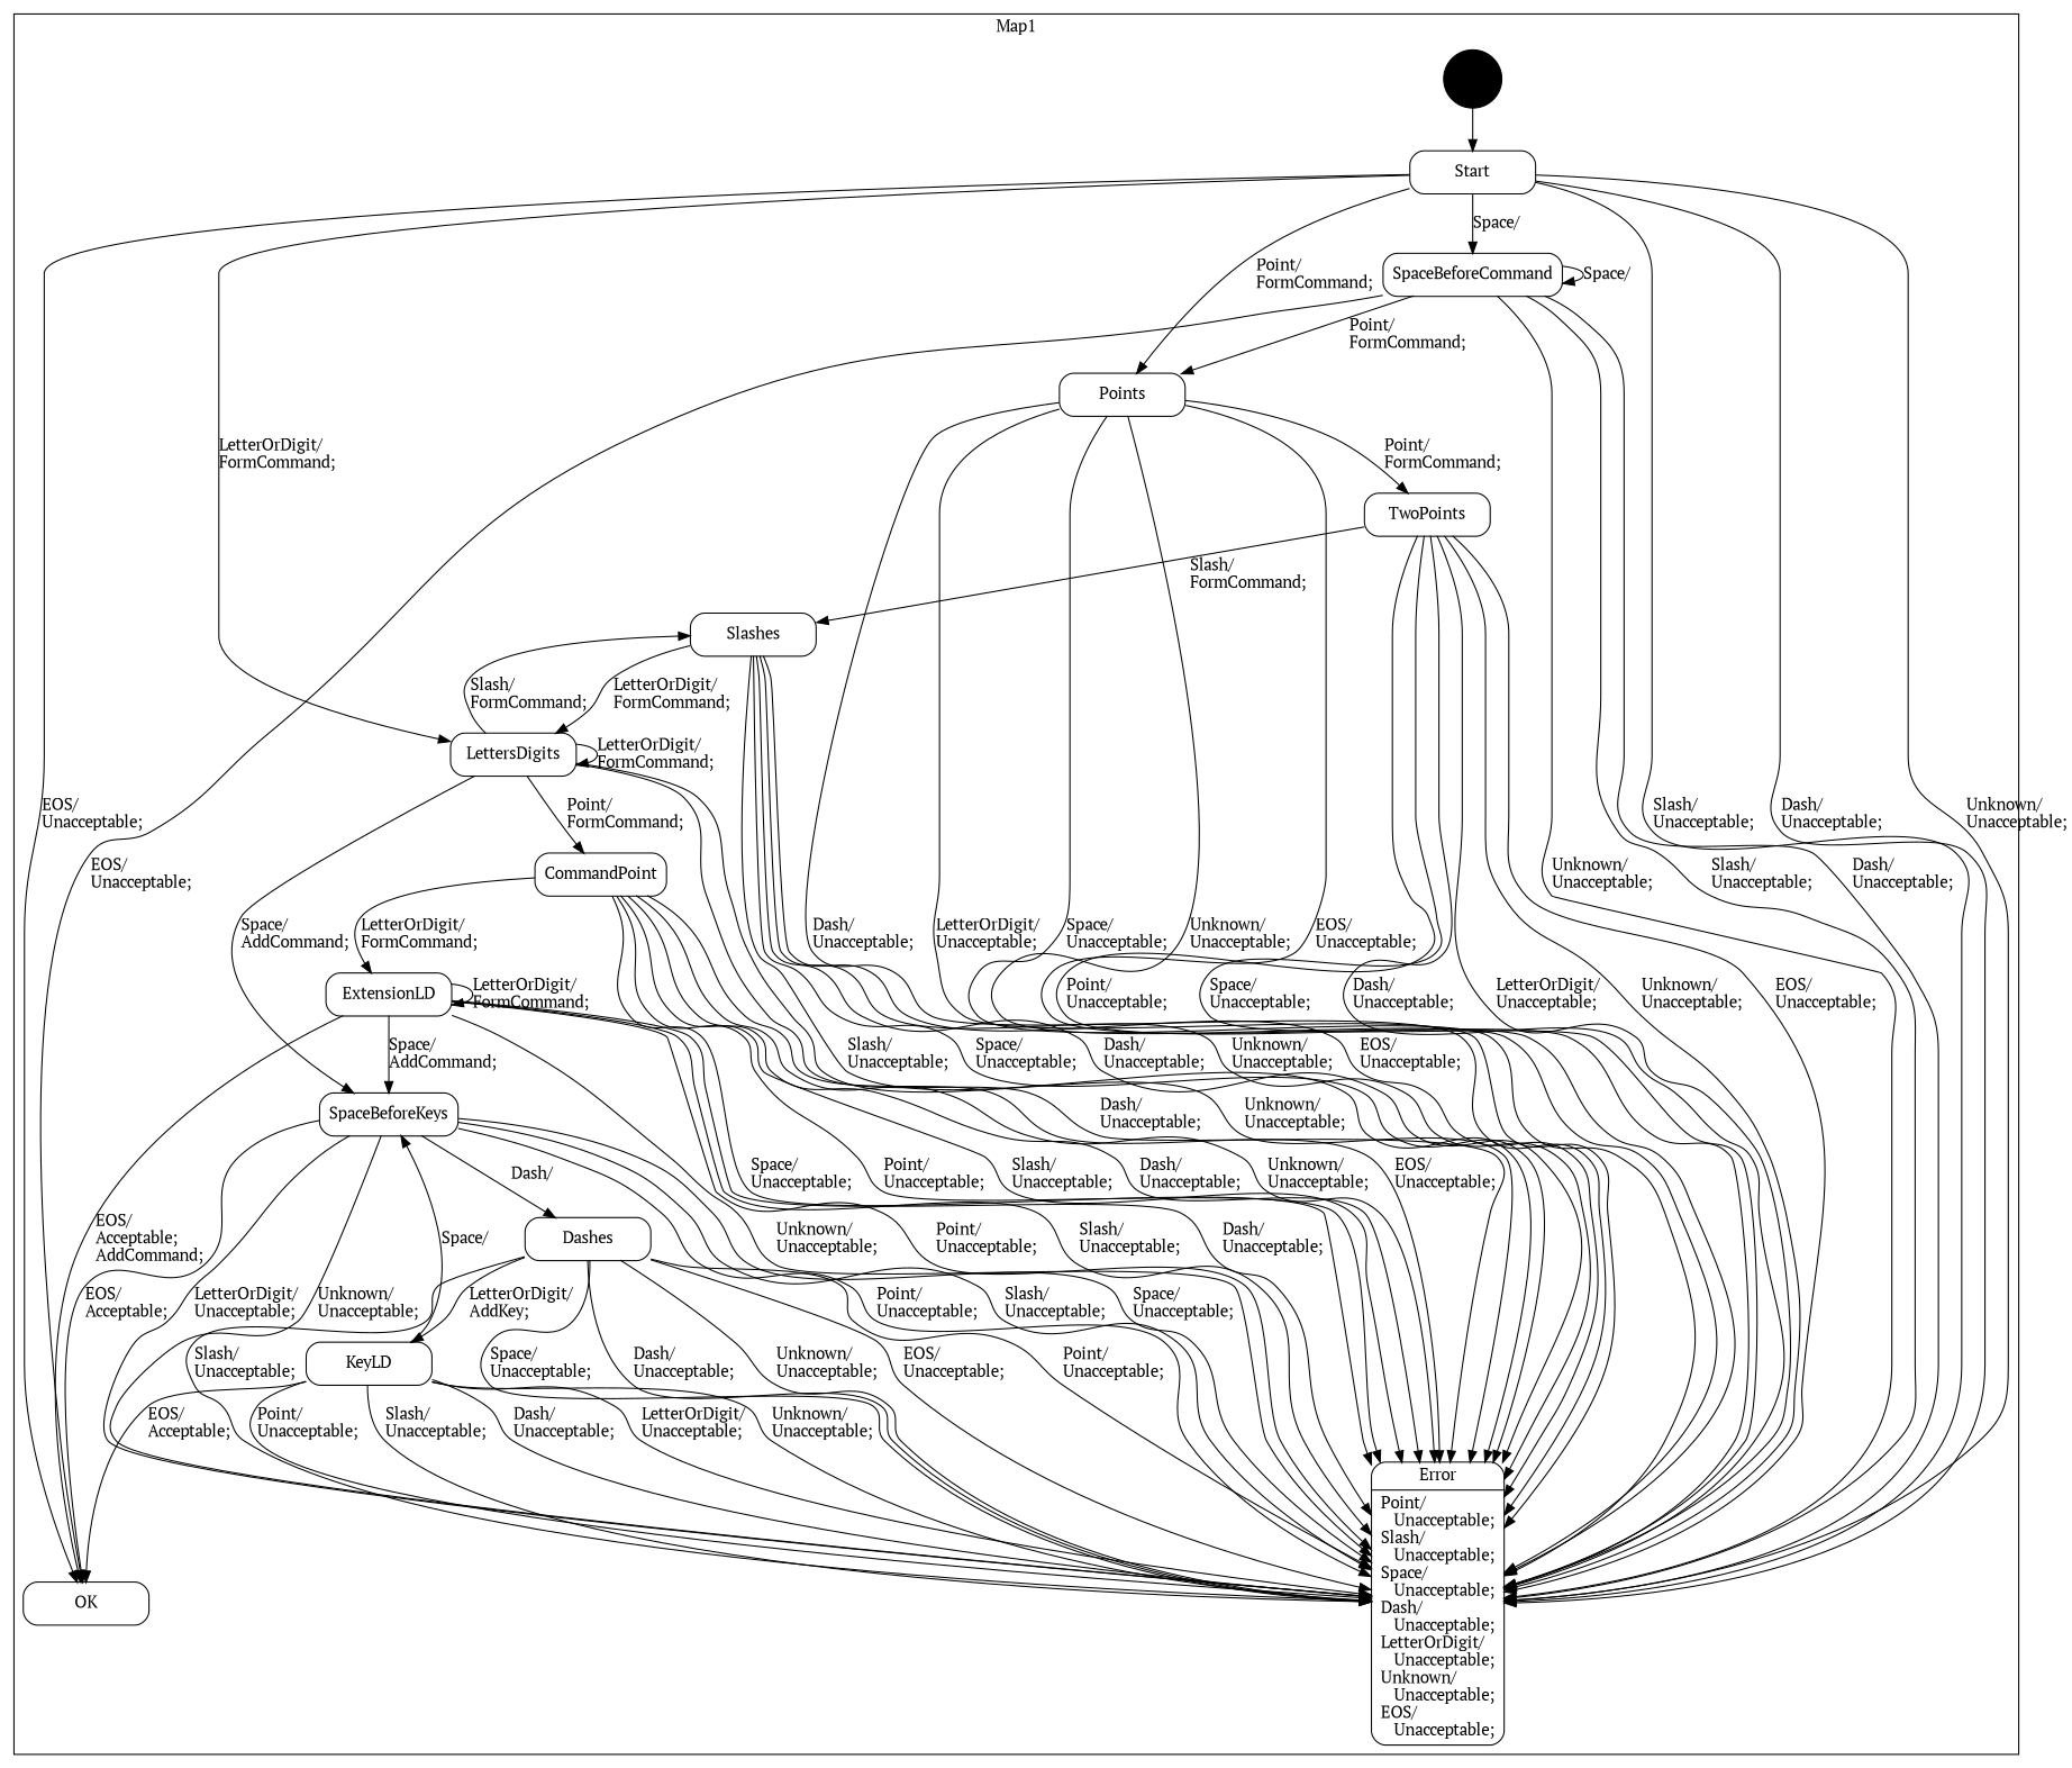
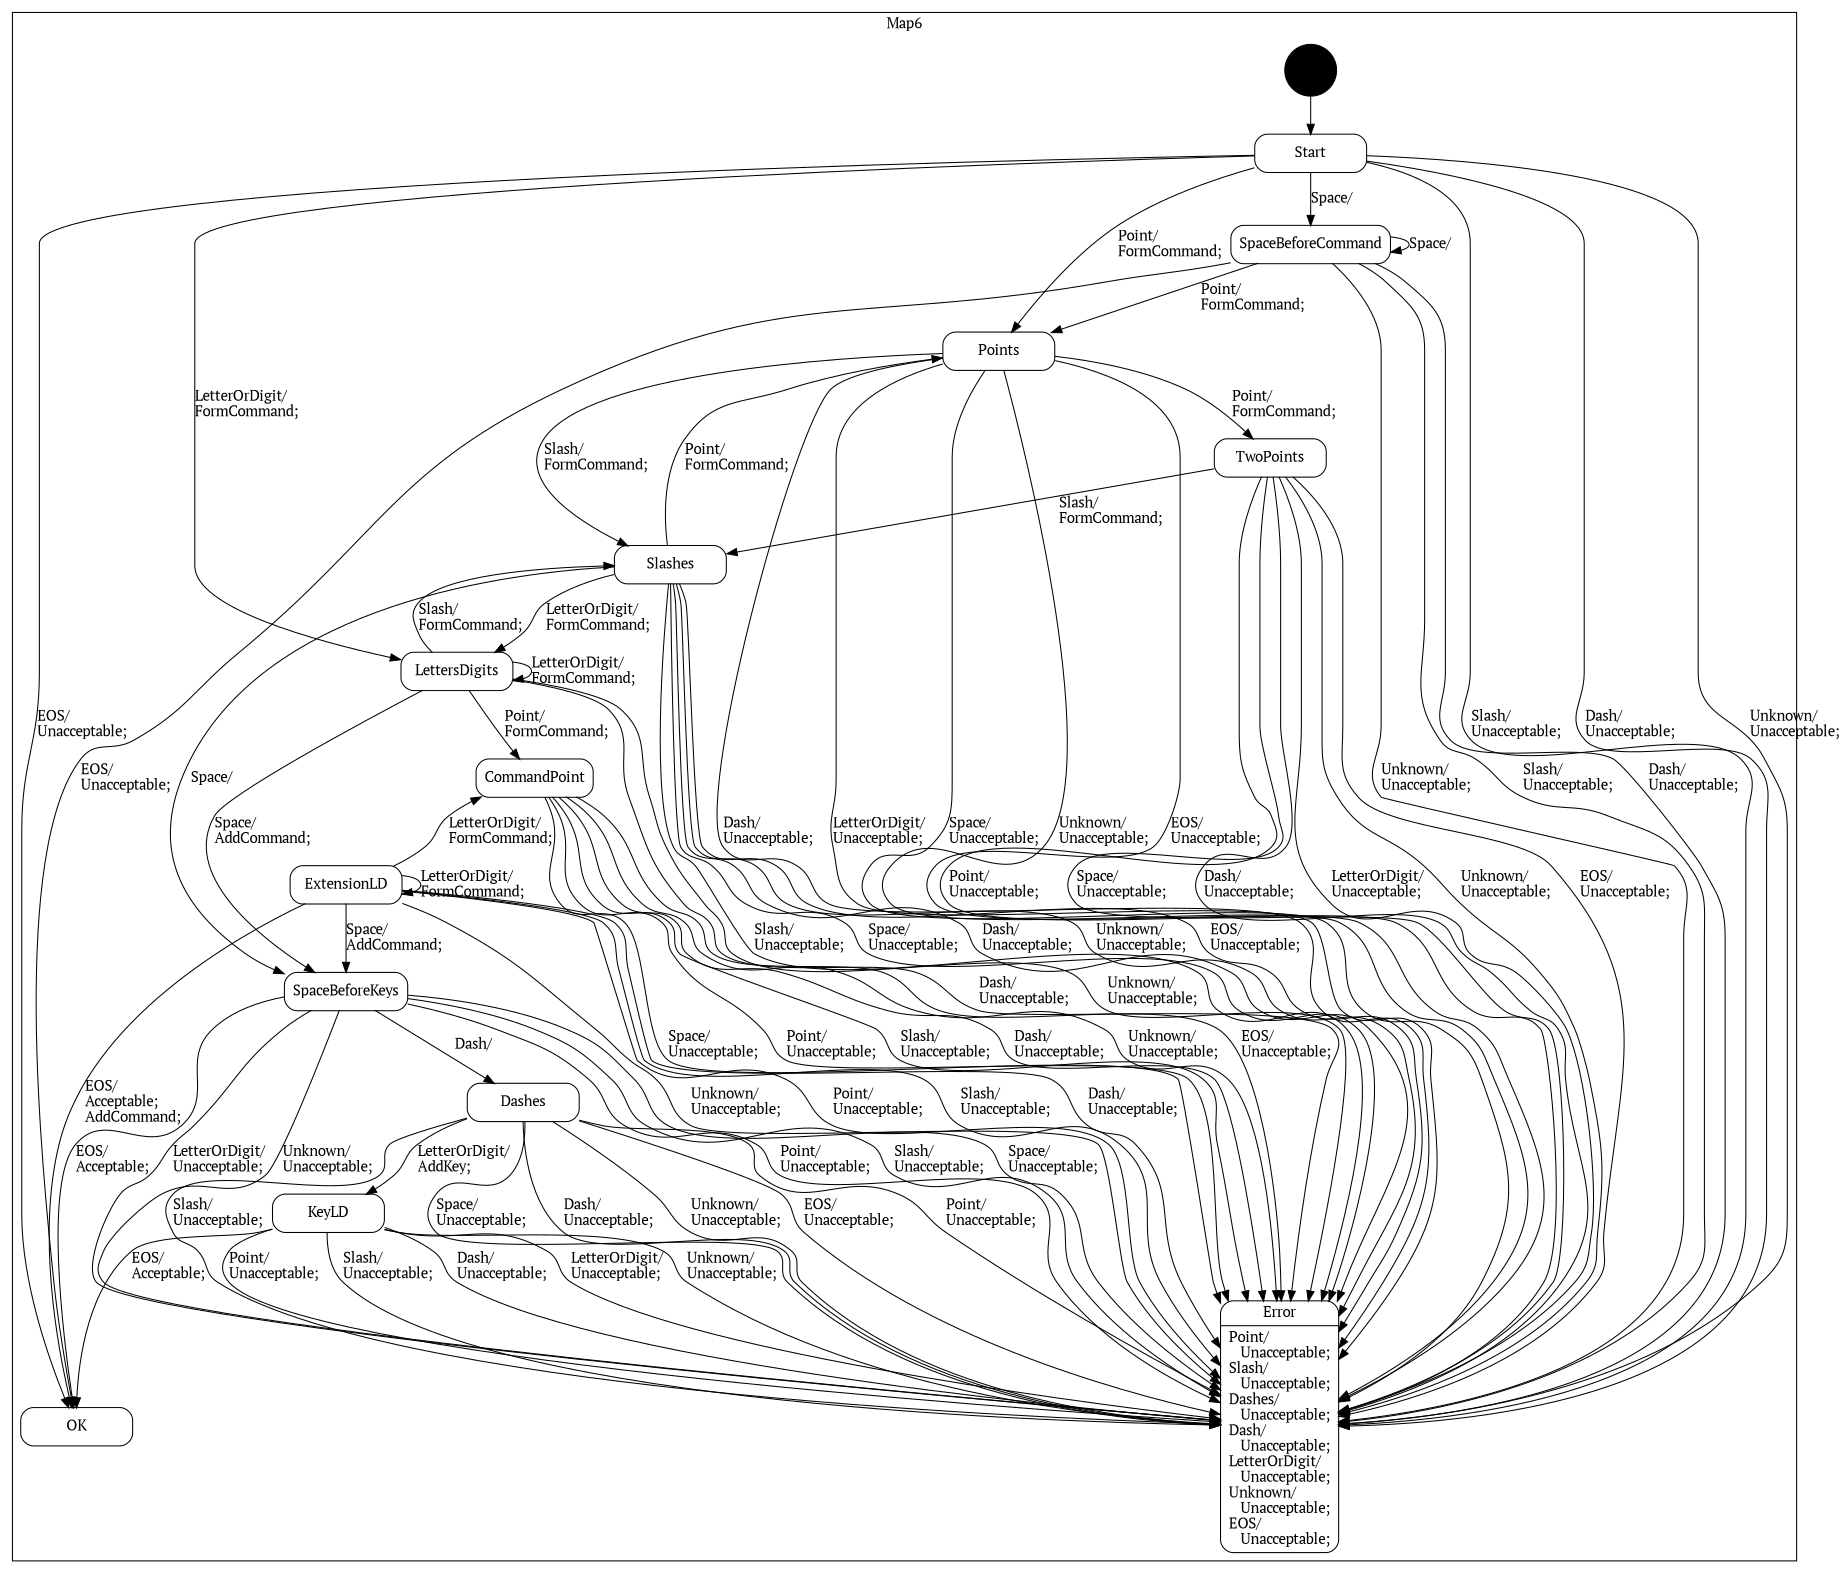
  digraph {
    fontname="PT Serif"
    node [fontname="PT Serif" shape=Mrecord]
    edge [fontname="PT Serif"]
    n1 [label="{Start}" width=1.5]
    n2 [label="{Points}" width=1.5]
    n3 [label="{SpaceBeforeCommand}" width=1.5]
    n4 [label="{LettersDigits}" width=1.5]
    n5 [label="{OK}" width=1.5]
-   n6 [label="{Error|Point/\l&nbsp;&nbsp;&nbsp;Unacceptable;\lSlash/\l&nbsp;&nbsp;&nbsp;Unacceptable;\lSpace/\l&nbsp;&nbsp;&nbsp;Unacceptable;\lDash/\l&nbsp;&nbsp;&nbsp;Unacceptable;\lLetterOrDigit/\l&nbsp;&nbsp;&nbsp;Unacceptable;\lUnknown/\l&nbsp;&nbsp;&nbsp;Unacceptable;\lEOS/\l&nbsp;&nbsp;&nbsp;Unacceptable;\l}" width=1.5]
+   n6 [label="{Error|Point/\l&nbsp;&nbsp;&nbsp;Unacceptable;\lSlash/\l&nbsp;&nbsp;&nbsp;Unacceptable;\lDashes/\l&nbsp;&nbsp;&nbsp;Unacceptable;\lDash/\l&nbsp;&nbsp;&nbsp;Unacceptable;\lLetterOrDigit/\l&nbsp;&nbsp;&nbsp;Unacceptable;\lUnknown/\l&nbsp;&nbsp;&nbsp;Unacceptable;\lEOS/\l&nbsp;&nbsp;&nbsp;Unacceptable;\l}" width=1.5]
    n7 [label="{TwoPoints}" width=1.5]
    n8 [label="{Slashes}" width=1.5]
    n9 [label="{CommandPoint}" width=1.5]
    n10 [label="{SpaceBeforeKeys}" width=1.5]
    n11 [label="{ExtensionLD}" width=1.5]
    n12 [label="{Dashes}" width=1.5]
    n13 [label="{KeyLD}" width=1.5]
    "%5" [fillcolor=black shape=circle style=filled width=0.25]
    subgraph cluster_1 {
-     label=Map1
+     label=Map6
      n1
      n2
      n3
      n4
      n5
      n6
      n7
      n8
      n9
      n10
      n11
      n12
      n13
      "%5"
    }
    n1 -> n2 [label="Point/\lFormCommand;\l"]
    n1 -> n3 [label="Space/\l"]
    n1 -> n4 [label="LetterOrDigit/\lFormCommand;\l"]
    n1 -> n5 [label="EOS/\lUnacceptable;\l"]
    n1 -> n6 [label="Slash/\lUnacceptable;\l"]
    n1 -> n6 [label="Dash/\lUnacceptable;\l"]
    n1 -> n6 [label="Unknown/\lUnacceptable;\l"]
    n2 -> n6 [label="Space/\lUnacceptable;\l"]
    n2 -> n6 [label="Dash/\lUnacceptable;\l"]
    n2 -> n6 [label="LetterOrDigit/\lUnacceptable;\l"]
    n2 -> n6 [label="Unknown/\lUnacceptable;\l"]
    n2 -> n6 [label="EOS/\lUnacceptable;\l"]
    n2 -> n7 [label="Point/\lFormCommand;\l"]
+   n2 -> n8 [label="Slash/\lFormCommand;\l"]
    n3 -> n2 [label="Point/\lFormCommand;\l"]
    n3 -> n3 [label="Space/\l"]
    n3 -> n5 [label="EOS/\lUnacceptable;\l"]
    n3 -> n6 [label="Slash/\lUnacceptable;\l"]
    n3 -> n6 [label="Dash/\lUnacceptable;\l"]
    n3 -> n6 [label="Unknown/\lUnacceptable;\l"]
    n4 -> n4 [label="LetterOrDigit/\lFormCommand;\l"]
    n4 -> n6 [label="Dash/\lUnacceptable;\l"]
    n4 -> n6 [label="Unknown/\lUnacceptable;\l"]
    n4 -> n8 [label="Slash/\lFormCommand;\l"]
    n4 -> n9 [label="Point/\lFormCommand;\l"]
    n4 -> n10 [label="Space/\lAddCommand;\l"]
    n7 -> n6 [label="Point/\lUnacceptable;\l"]
    n7 -> n6 [label="Space/\lUnacceptable;\l"]
    n7 -> n6 [label="Dash/\lUnacceptable;\l"]
    n7 -> n6 [label="LetterOrDigit/\lUnacceptable;\l"]
    n7 -> n6 [label="Unknown/\lUnacceptable;\l"]
    n7 -> n6 [label="EOS/\lUnacceptable;\l"]
    n7 -> n8 [label="Slash/\lFormCommand;\l"]
+   n8 -> n2 [label="Point/\lFormCommand;\l"]
    n8 -> n4 [label="LetterOrDigit/\lFormCommand;\l"]
    n8 -> n6 [label="Slash/\lUnacceptable;\l"]
    n8 -> n6 [label="Space/\lUnacceptable;\l"]
    n8 -> n6 [label="Dash/\lUnacceptable;\l"]
    n8 -> n6 [label="Unknown/\lUnacceptable;\l"]
    n8 -> n6 [label="EOS/\lUnacceptable;\l"]
    n9 -> n6 [label="Point/\lUnacceptable;\l"]
    n9 -> n6 [label="Slash/\lUnacceptable;\l"]
    n9 -> n6 [label="Space/\lUnacceptable;\l"]
    n9 -> n6 [label="Dash/\lUnacceptable;\l"]
    n9 -> n6 [label="Unknown/\lUnacceptable;\l"]
    n9 -> n6 [label="EOS/\lUnacceptable;\l"]
-   n9 -> n11 [label="LetterOrDigit/\lFormCommand;\l"]
+   n11 -> n9 [label="LetterOrDigit/\lFormCommand;\l"]
    n10 -> n5 [label="EOS/\lAcceptable;\l"]
    n10 -> n6 [label="Point/\lUnacceptable;\l"]
    n10 -> n6 [label="Slash/\lUnacceptable;\l"]
    n10 -> n6 [label="Space/\lUnacceptable;\l"]
    n10 -> n6 [label="LetterOrDigit/\lUnacceptable;\l"]
    n10 -> n6 [label="Unknown/\lUnacceptable;\l"]
    n10 -> n12 [label="Dash/\l"]
    n11 -> n5 [label="EOS/\lAcceptable;\lAddCommand;\l"]
    n11 -> n6 [label="Point/\lUnacceptable;\l"]
    n11 -> n6 [label="Slash/\lUnacceptable;\l"]
    n11 -> n6 [label="Dash/\lUnacceptable;\l"]
    n11 -> n6 [label="Unknown/\lUnacceptable;\l"]
    n11 -> n10 [label="Space/\lAddCommand;\l"]
    n11 -> n11 [label="LetterOrDigit/\lFormCommand;\l"]
    n12 -> n6 [label="Point/\lUnacceptable;\l"]
    n12 -> n6 [label="Slash/\lUnacceptable;\l"]
    n12 -> n6 [label="Space/\lUnacceptable;\l"]
    n12 -> n6 [label="Dash/\lUnacceptable;\l"]
    n12 -> n6 [label="Unknown/\lUnacceptable;\l"]
    n12 -> n6 [label="EOS/\lUnacceptable;\l"]
    n12 -> n13 [label="LetterOrDigit/\lAddKey;\l"]
    n13 -> n5 [label="EOS/\lAcceptable;\l"]
    n13 -> n6 [label="Point/\lUnacceptable;\l"]
    n13 -> n6 [label="Slash/\lUnacceptable;\l"]
    n13 -> n6 [label="Dash/\lUnacceptable;\l"]
    n13 -> n6 [label="LetterOrDigit/\lUnacceptable;\l"]
    n13 -> n6 [label="Unknown/\lUnacceptable;\l"]
-   n13 -> n10 [label="Space/\l"]
+   n8 -> n10 [label="Space/\l"]
    "%5" -> n1
  }
